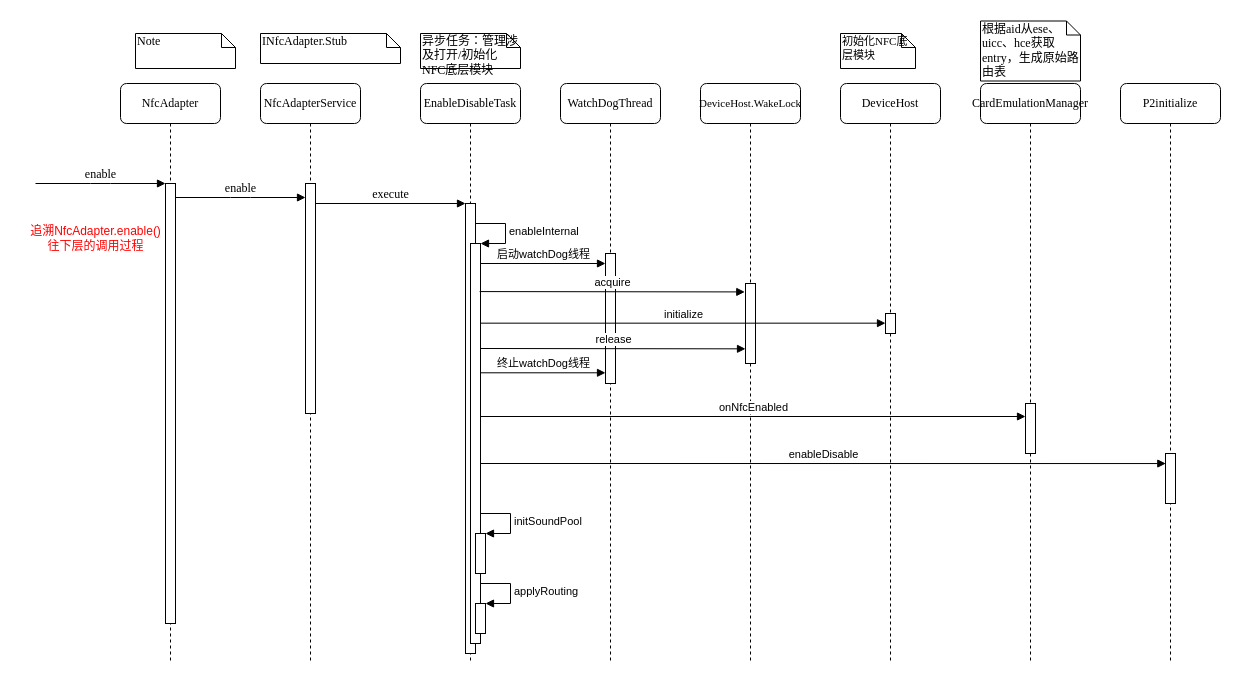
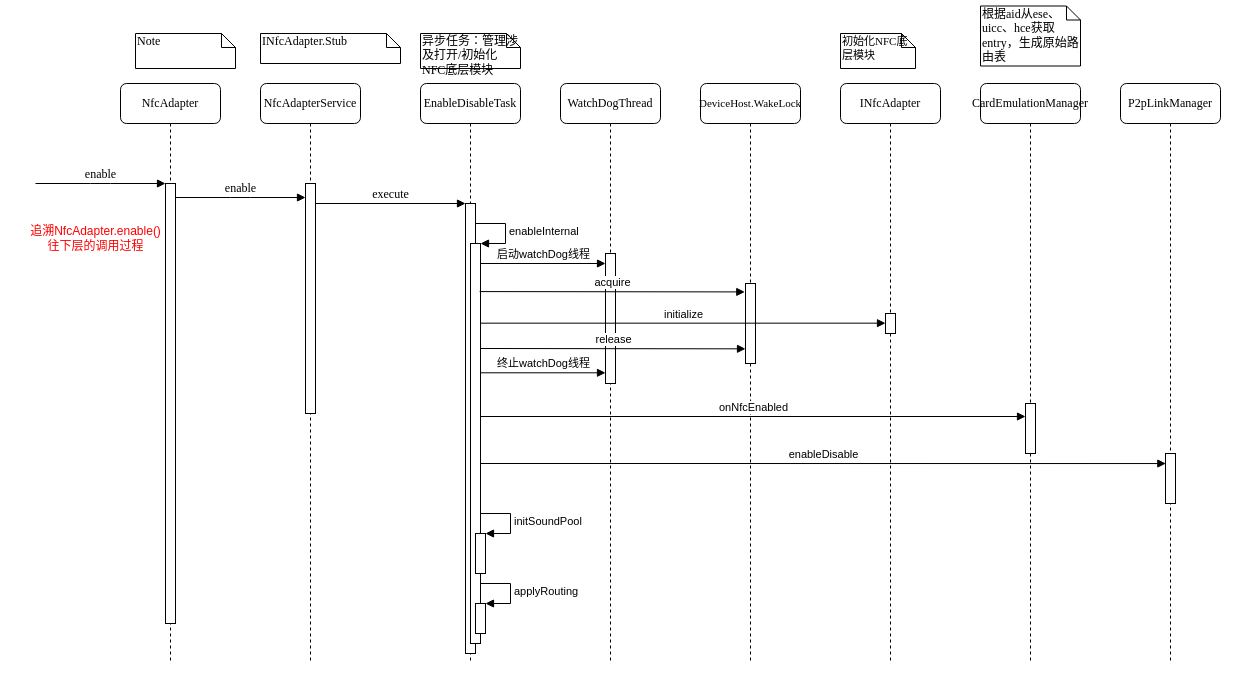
  <mxCell id="0" />
  <mxCell id="1" parent="0" />
  <mxCell id="2" value="&lt;span style=&quot;font-size: 11px ; text-align: left&quot;&gt;DeviceHost.WakeLock&lt;/span&gt;" style="shape=umlLifeline;perimeter=lifelinePerimeter;whiteSpace=wrap;html=1;container=1;collapsible=0;recursiveResize=0;outlineConnect=0;rounded=1;shadow=0;comic=0;labelBackgroundColor=none;strokeWidth=1;fontFamily=Verdana;fontSize=12;align=center;" parent="1" vertex="1"><mxGeometry x="700" y="83" width="100" height="580" as="geometry" /></mxCell>
  <mxCell id="3" value="" style="html=1;points=[];perimeter=orthogonalPerimeter;rounded=0;shadow=0;comic=0;labelBackgroundColor=none;strokeWidth=1;fontFamily=Verdana;fontSize=12;align=center;" parent="1" vertex="1"><mxGeometry x="745" y="283" width="10" height="80" as="geometry" /></mxCell>
  <mxCell id="4" value="NfcAdapterService" style="shape=umlLifeline;perimeter=lifelinePerimeter;whiteSpace=wrap;html=1;container=1;collapsible=0;recursiveResize=0;outlineConnect=0;rounded=1;shadow=0;comic=0;labelBackgroundColor=none;strokeWidth=1;fontFamily=Verdana;fontSize=12;align=center;" parent="1" vertex="1"><mxGeometry x="260" y="83" width="100" height="580" as="geometry" /></mxCell>
  <mxCell id="5" value="" style="html=1;points=[];perimeter=orthogonalPerimeter;rounded=0;shadow=0;comic=0;labelBackgroundColor=none;strokeWidth=1;fontFamily=Verdana;fontSize=12;align=center;" parent="4" vertex="1"><mxGeometry x="45" y="100" width="10" height="230" as="geometry" /></mxCell>
  <mxCell id="6" value="EnableDisableTask" style="shape=umlLifeline;perimeter=lifelinePerimeter;whiteSpace=wrap;html=1;container=1;collapsible=0;recursiveResize=0;outlineConnect=0;rounded=1;shadow=0;comic=0;labelBackgroundColor=none;strokeWidth=1;fontFamily=Verdana;fontSize=12;align=center;" parent="1" vertex="1"><mxGeometry x="420" y="83" width="100" height="580" as="geometry" /></mxCell>
  <mxCell id="7" value="" style="html=1;points=[];perimeter=orthogonalPerimeter;rounded=0;shadow=0;comic=0;labelBackgroundColor=none;strokeWidth=1;fontFamily=Verdana;fontSize=12;align=center;" parent="6" vertex="1"><mxGeometry x="45" y="120" width="10" height="450" as="geometry" /></mxCell>
  <mxCell id="8" value="" style="html=1;points=[];perimeter=orthogonalPerimeter;" parent="6" vertex="1"><mxGeometry x="50" y="160" width="10" height="400" as="geometry" /></mxCell>
  <mxCell id="9" value="enableInternal" style="edgeStyle=orthogonalEdgeStyle;html=1;align=left;spacingLeft=2;endArrow=block;rounded=0;entryX=1;entryY=0;" parent="6" target="8" edge="1"><mxGeometry relative="1" as="geometry"><mxPoint x="55" y="140" as="sourcePoint" /><Array as="points"><mxPoint x="85" y="140" /></Array></mxGeometry></mxCell>
  <mxCell id="10" value="启动watchDog线程" style="html=1;verticalAlign=bottom;endArrow=block;rounded=0;" parent="6" target="24" edge="1"><mxGeometry width="80" relative="1" as="geometry"><mxPoint x="60" y="180" as="sourcePoint" /><mxPoint x="180" y="180" as="targetPoint" /></mxGeometry></mxCell>
  <mxCell id="11" value="" style="html=1;points=[];perimeter=orthogonalPerimeter;fontSize=11;" parent="6" vertex="1"><mxGeometry x="55" y="450" width="10" height="40" as="geometry" /></mxCell>
  <mxCell id="12" value="initSoundPool" style="edgeStyle=orthogonalEdgeStyle;html=1;align=left;spacingLeft=2;endArrow=block;rounded=0;entryX=1;entryY=0;fontSize=11;" parent="6" target="11" edge="1"><mxGeometry relative="1" as="geometry"><mxPoint x="60" y="430" as="sourcePoint" /><Array as="points"><mxPoint x="90" y="430" /></Array></mxGeometry></mxCell>
  <mxCell id="13" value="" style="html=1;points=[];perimeter=orthogonalPerimeter;fontSize=11;" parent="6" vertex="1"><mxGeometry x="55" y="520" width="10" height="30" as="geometry" /></mxCell>
  <mxCell id="14" value="applyRouting" style="edgeStyle=orthogonalEdgeStyle;html=1;align=left;spacingLeft=2;endArrow=block;rounded=0;entryX=1;entryY=0;fontSize=11;" parent="6" target="13" edge="1"><mxGeometry relative="1" as="geometry"><mxPoint x="60" y="500" as="sourcePoint" /><Array as="points"><mxPoint x="90" y="500" /></Array></mxGeometry></mxCell>
  <mxCell id="15" value="WatchDogThread" style="shape=umlLifeline;perimeter=lifelinePerimeter;whiteSpace=wrap;html=1;container=1;collapsible=0;recursiveResize=0;outlineConnect=0;rounded=1;shadow=0;comic=0;labelBackgroundColor=none;strokeWidth=1;fontFamily=Verdana;fontSize=12;align=center;" parent="1" vertex="1"><mxGeometry x="560" y="83" width="100" height="580" as="geometry" /></mxCell>
- <mxCell id="16" value="DeviceHost" style="shape=umlLifeline;perimeter=lifelinePerimeter;whiteSpace=wrap;html=1;container=1;collapsible=0;recursiveResize=0;outlineConnect=0;rounded=1;shadow=0;comic=0;labelBackgroundColor=none;strokeWidth=1;fontFamily=Verdana;fontSize=12;align=center;" parent="1" vertex="1"><mxGeometry x="840" y="83" width="100" height="580" as="geometry" /></mxCell>
+ <mxCell id="16" value="INfcAdapter" style="shape=umlLifeline;perimeter=lifelinePerimeter;whiteSpace=wrap;html=1;container=1;collapsible=0;recursiveResize=0;outlineConnect=0;rounded=1;shadow=0;comic=0;labelBackgroundColor=none;strokeWidth=1;fontFamily=Verdana;fontSize=12;align=center;" parent="1" vertex="1"><mxGeometry x="840" y="83" width="100" height="580" as="geometry" /></mxCell>
  <mxCell id="17" value="" style="html=1;points=[];perimeter=orthogonalPerimeter;rounded=0;shadow=0;comic=0;labelBackgroundColor=none;strokeWidth=1;fontFamily=Verdana;fontSize=12;align=center;" parent="16" vertex="1"><mxGeometry x="45" y="230" width="10" height="20" as="geometry" /></mxCell>
  <mxCell id="18" value="CardEmulationManager" style="shape=umlLifeline;perimeter=lifelinePerimeter;whiteSpace=wrap;html=1;container=1;collapsible=0;recursiveResize=0;outlineConnect=0;rounded=1;shadow=0;comic=0;labelBackgroundColor=none;strokeWidth=1;fontFamily=Verdana;fontSize=12;align=center;" parent="1" vertex="1"><mxGeometry x="980" y="83" width="100" height="580" as="geometry" /></mxCell>
  <mxCell id="19" value="" style="html=1;points=[];perimeter=orthogonalPerimeter;rounded=0;shadow=0;comic=0;labelBackgroundColor=none;strokeWidth=1;fontFamily=Verdana;fontSize=12;align=center;" parent="18" vertex="1"><mxGeometry x="45" y="320" width="10" height="50" as="geometry" /></mxCell>
  <mxCell id="20" value="enableDisable" style="html=1;verticalAlign=bottom;endArrow=block;rounded=0;entryX=0.033;entryY=0.201;entryDx=0;entryDy=0;entryPerimeter=0;" parent="18" target="37" edge="1"><mxGeometry width="80" relative="1" as="geometry"><mxPoint x="-500" y="380" as="sourcePoint" /><mxPoint x="180" y="380" as="targetPoint" /></mxGeometry></mxCell>
  <mxCell id="21" value="NfcAdapter" style="shape=umlLifeline;perimeter=lifelinePerimeter;whiteSpace=wrap;html=1;container=1;collapsible=0;recursiveResize=0;outlineConnect=0;rounded=1;shadow=0;comic=0;labelBackgroundColor=none;strokeWidth=1;fontFamily=Verdana;fontSize=12;align=center;" parent="1" vertex="1"><mxGeometry x="120" y="83" width="100" height="580" as="geometry" /></mxCell>
  <mxCell id="22" value="" style="html=1;points=[];perimeter=orthogonalPerimeter;rounded=0;shadow=0;comic=0;labelBackgroundColor=none;strokeWidth=1;fontFamily=Verdana;fontSize=12;align=center;" parent="21" vertex="1"><mxGeometry x="45" y="100" width="10" height="440" as="geometry" /></mxCell>
  <mxCell id="23" value="enable" style="html=1;verticalAlign=bottom;endArrow=block;entryX=0;entryY=0;labelBackgroundColor=none;fontFamily=Verdana;fontSize=12;edgeStyle=elbowEdgeStyle;elbow=vertical;" parent="21" edge="1"><mxGeometry relative="1" as="geometry"><mxPoint x="-85" y="100" as="sourcePoint" /><mxPoint x="45" y="100" as="targetPoint" /></mxGeometry></mxCell>
  <mxCell id="24" value="" style="html=1;points=[];perimeter=orthogonalPerimeter;rounded=0;shadow=0;comic=0;labelBackgroundColor=none;strokeWidth=1;fontFamily=Verdana;fontSize=12;align=center;" parent="1" vertex="1"><mxGeometry x="605" y="253" width="10" height="130" as="geometry" /></mxCell>
  <mxCell id="25" value="enable" style="html=1;verticalAlign=bottom;endArrow=block;entryX=0;entryY=0;labelBackgroundColor=none;fontFamily=Verdana;fontSize=12;edgeStyle=elbowEdgeStyle;elbow=vertical;" parent="1" edge="1"><mxGeometry relative="1" as="geometry"><mxPoint x="175" y="197" as="sourcePoint" /><mxPoint x="305" y="197" as="targetPoint" /></mxGeometry></mxCell>
  <mxCell id="26" value="execute" style="html=1;verticalAlign=bottom;endArrow=block;entryX=0;entryY=0;labelBackgroundColor=none;fontFamily=Verdana;fontSize=12;edgeStyle=elbowEdgeStyle;elbow=vertical;" parent="1" source="5" target="7" edge="1"><mxGeometry relative="1" as="geometry"><mxPoint x="390" y="203" as="sourcePoint" /></mxGeometry></mxCell>
  <mxCell id="27" value="Note" style="shape=note;whiteSpace=wrap;html=1;size=14;verticalAlign=top;align=left;spacingTop=-6;rounded=0;shadow=0;comic=0;labelBackgroundColor=none;strokeWidth=1;fontFamily=Verdana;fontSize=12" parent="1" vertex="1"><mxGeometry x="135" y="33" width="100" height="35" as="geometry" /></mxCell>
  <mxCell id="28" value="INfcAdapter.Stub" style="shape=note;whiteSpace=wrap;html=1;size=14;verticalAlign=top;align=left;spacingTop=-6;rounded=0;shadow=0;comic=0;labelBackgroundColor=none;strokeWidth=1;fontFamily=Verdana;fontSize=12" parent="1" vertex="1"><mxGeometry x="260" y="33" width="140" height="30" as="geometry" /></mxCell>
  <mxCell id="29" value="异步任务：管理涉及打开/初始化NFC底层模块" style="shape=note;whiteSpace=wrap;html=1;size=14;verticalAlign=top;align=left;spacingTop=-6;rounded=0;shadow=0;comic=0;labelBackgroundColor=none;strokeWidth=1;fontFamily=Verdana;fontSize=12" parent="1" vertex="1"><mxGeometry x="420" y="33" width="100" height="35" as="geometry" /></mxCell>
  <mxCell id="30" value="&lt;span style=&quot;font-size: 11px&quot;&gt;初始化NFC底层模块&lt;/span&gt;" style="shape=note;whiteSpace=wrap;html=1;size=14;verticalAlign=top;align=left;spacingTop=-6;rounded=0;shadow=0;comic=0;labelBackgroundColor=none;strokeWidth=1;fontFamily=Verdana;fontSize=12" parent="1" vertex="1"><mxGeometry x="840" y="33" width="75" height="35" as="geometry" /></mxCell>
  <mxCell id="31" value="acquire" style="html=1;verticalAlign=bottom;endArrow=block;rounded=0;entryX=-0.071;entryY=0.281;entryDx=0;entryDy=0;entryPerimeter=0;exitX=0.914;exitY=0.476;exitDx=0;exitDy=0;exitPerimeter=0;" parent="1" edge="1"><mxGeometry width="80" relative="1" as="geometry"><mxPoint x="479.14" y="291.08" as="sourcePoint" /><mxPoint x="744.29" y="291.43" as="targetPoint" /></mxGeometry></mxCell>
  <mxCell id="32" value="release" style="html=1;verticalAlign=bottom;endArrow=block;rounded=0;entryX=-0.071;entryY=0.281;entryDx=0;entryDy=0;entryPerimeter=0;exitX=0.914;exitY=0.476;exitDx=0;exitDy=0;exitPerimeter=0;" parent="1" edge="1"><mxGeometry width="80" relative="1" as="geometry"><mxPoint x="479.85" y="348" as="sourcePoint" /><mxPoint x="745" y="348.35" as="targetPoint" /></mxGeometry></mxCell>
  <mxCell id="33" value="initialize" style="html=1;verticalAlign=bottom;endArrow=block;rounded=0;exitX=0.914;exitY=0.476;exitDx=0;exitDy=0;exitPerimeter=0;" parent="1" target="17" edge="1"><mxGeometry width="80" relative="1" as="geometry"><mxPoint x="479.85" y="322.66" as="sourcePoint" /><mxPoint x="745" y="323.01" as="targetPoint" /></mxGeometry></mxCell>
  <mxCell id="34" value="终止watchDog线程" style="html=1;verticalAlign=bottom;endArrow=block;rounded=0;" parent="1" edge="1"><mxGeometry width="80" relative="1" as="geometry"><mxPoint x="480" y="372.31" as="sourcePoint" /><mxPoint x="605" y="372.31" as="targetPoint" /></mxGeometry></mxCell>
  <mxCell id="35" value="onNfcEnabled" style="html=1;verticalAlign=bottom;endArrow=block;rounded=0;" parent="1" edge="1"><mxGeometry width="80" relative="1" as="geometry"><mxPoint x="480" y="416" as="sourcePoint" /><mxPoint x="1025" y="416" as="targetPoint" /></mxGeometry></mxCell>
- <mxCell id="36" value="P2initialize" style="shape=umlLifeline;perimeter=lifelinePerimeter;whiteSpace=wrap;html=1;container=1;collapsible=0;recursiveResize=0;outlineConnect=0;rounded=1;shadow=0;comic=0;labelBackgroundColor=none;strokeWidth=1;fontFamily=Verdana;fontSize=12;align=center;" parent="1" vertex="1"><mxGeometry x="1120" y="83" width="100" height="580" as="geometry" /></mxCell>
+ <mxCell id="36" value="P2pLinkManager" style="shape=umlLifeline;perimeter=lifelinePerimeter;whiteSpace=wrap;html=1;container=1;collapsible=0;recursiveResize=0;outlineConnect=0;rounded=1;shadow=0;comic=0;labelBackgroundColor=none;strokeWidth=1;fontFamily=Verdana;fontSize=12;align=center;" parent="1" vertex="1"><mxGeometry x="1120" y="83" width="100" height="580" as="geometry" /></mxCell>
  <mxCell id="37" value="" style="html=1;points=[];perimeter=orthogonalPerimeter;rounded=0;shadow=0;comic=0;labelBackgroundColor=none;strokeWidth=1;fontFamily=Verdana;fontSize=12;align=center;" parent="36" vertex="1"><mxGeometry x="45" y="370" width="10" height="50" as="geometry" /></mxCell>
- <mxCell id="38" value="根据aid从ese、uicc、hce获取entry，生成原始路由表" style="shape=note;whiteSpace=wrap;html=1;size=14;verticalAlign=top;align=left;spacingTop=-6;rounded=0;shadow=0;comic=0;labelBackgroundColor=none;strokeWidth=1;fontFamily=Verdana;fontSize=12" parent="1" vertex="1"><mxGeometry x="980" y="20.5" width="100" height="60" as="geometry" /></mxCell>
+ <mxCell id="38" value="根据aid从ese、uicc、hce获取entry，生成原始路由表" style="shape=note;whiteSpace=wrap;html=1;size=14;verticalAlign=top;align=left;spacingTop=-6;rounded=0;shadow=0;comic=0;labelBackgroundColor=none;strokeWidth=1;fontFamily=Verdana;fontSize=12" parent="1" vertex="1"><mxGeometry x="980" y="5.5" width="100" height="60" as="geometry" /></mxCell>
  <mxCell id="39" value="&lt;font color=&quot;#ff0000&quot;&gt;追溯NfcAdapter.enable()&lt;br&gt;往下层的调用过程&lt;/font&gt;" style="text;html=1;resizable=0;autosize=1;align=center;verticalAlign=middle;points=[];fillColor=none;strokeColor=none;rounded=0;" vertex="1" parent="1"><mxGeometry y="223" width="150" height="30" as="geometry" x="20" /></mxCell>
